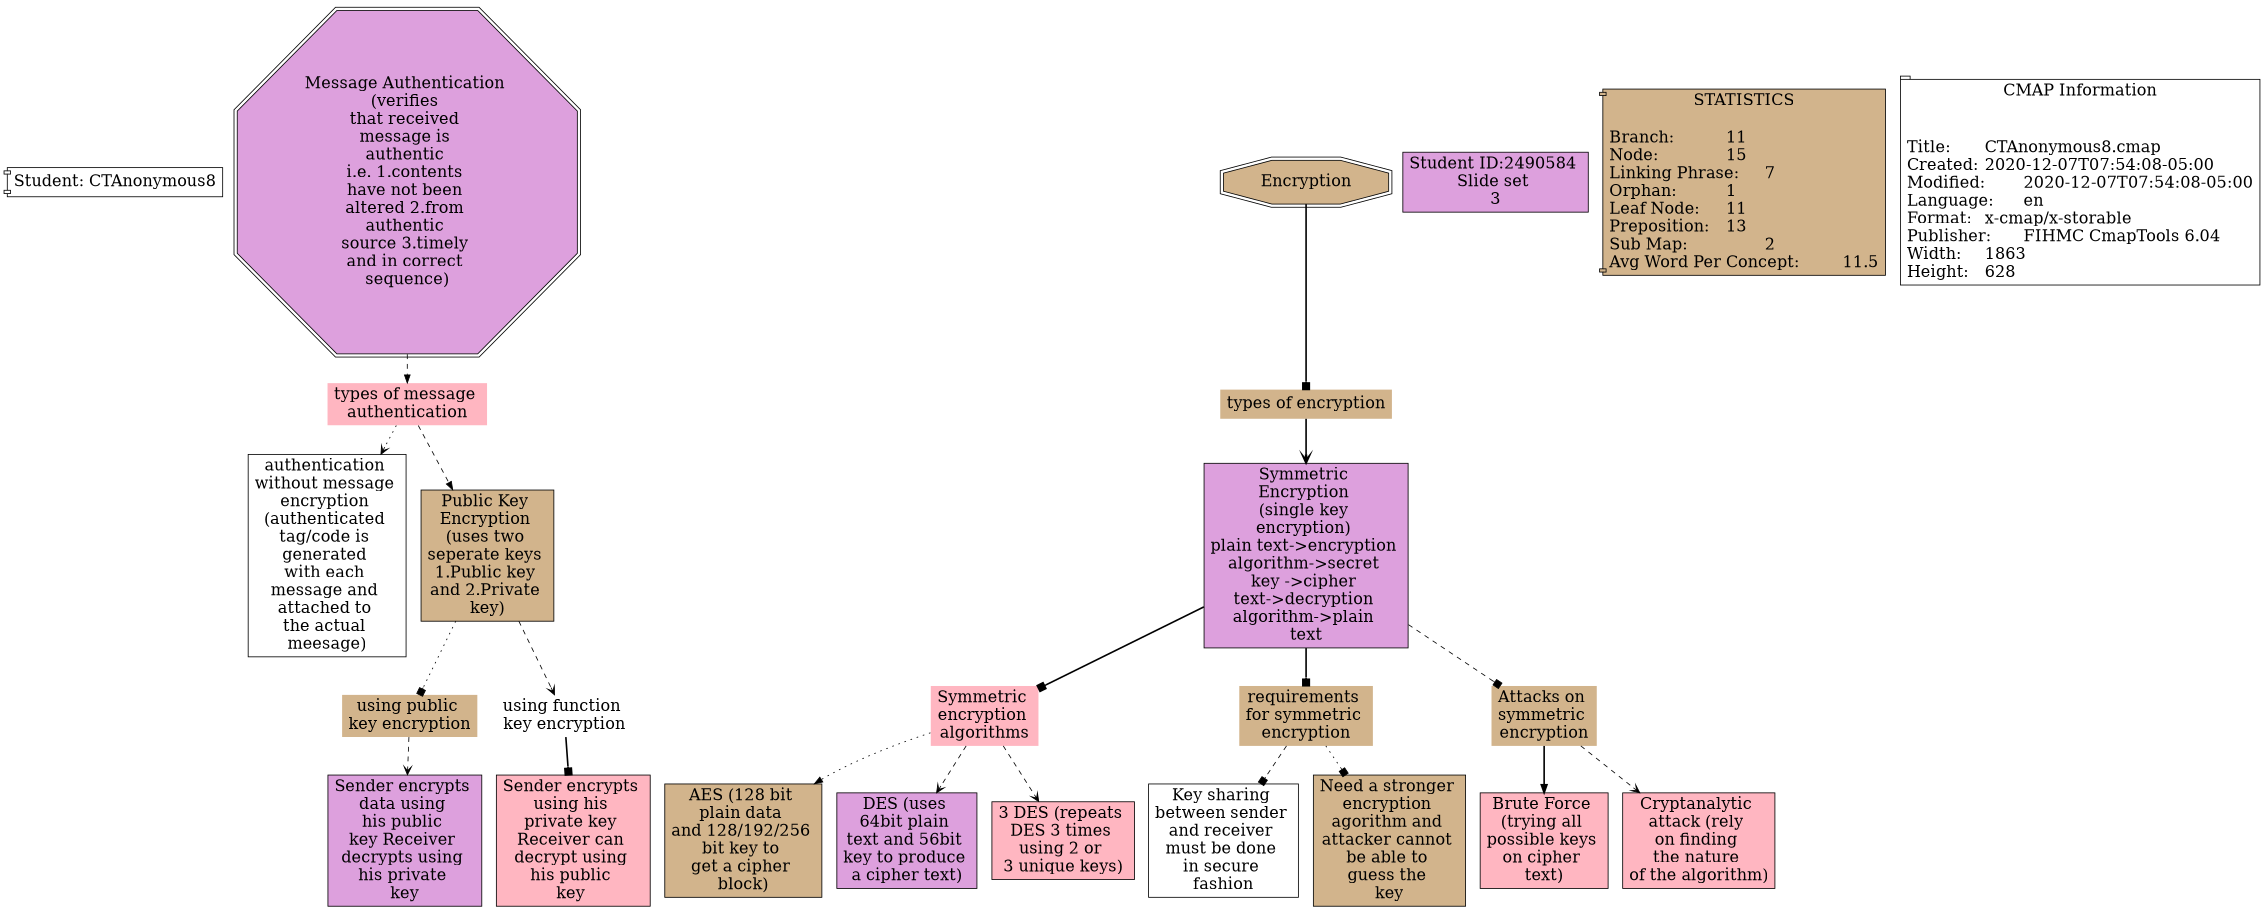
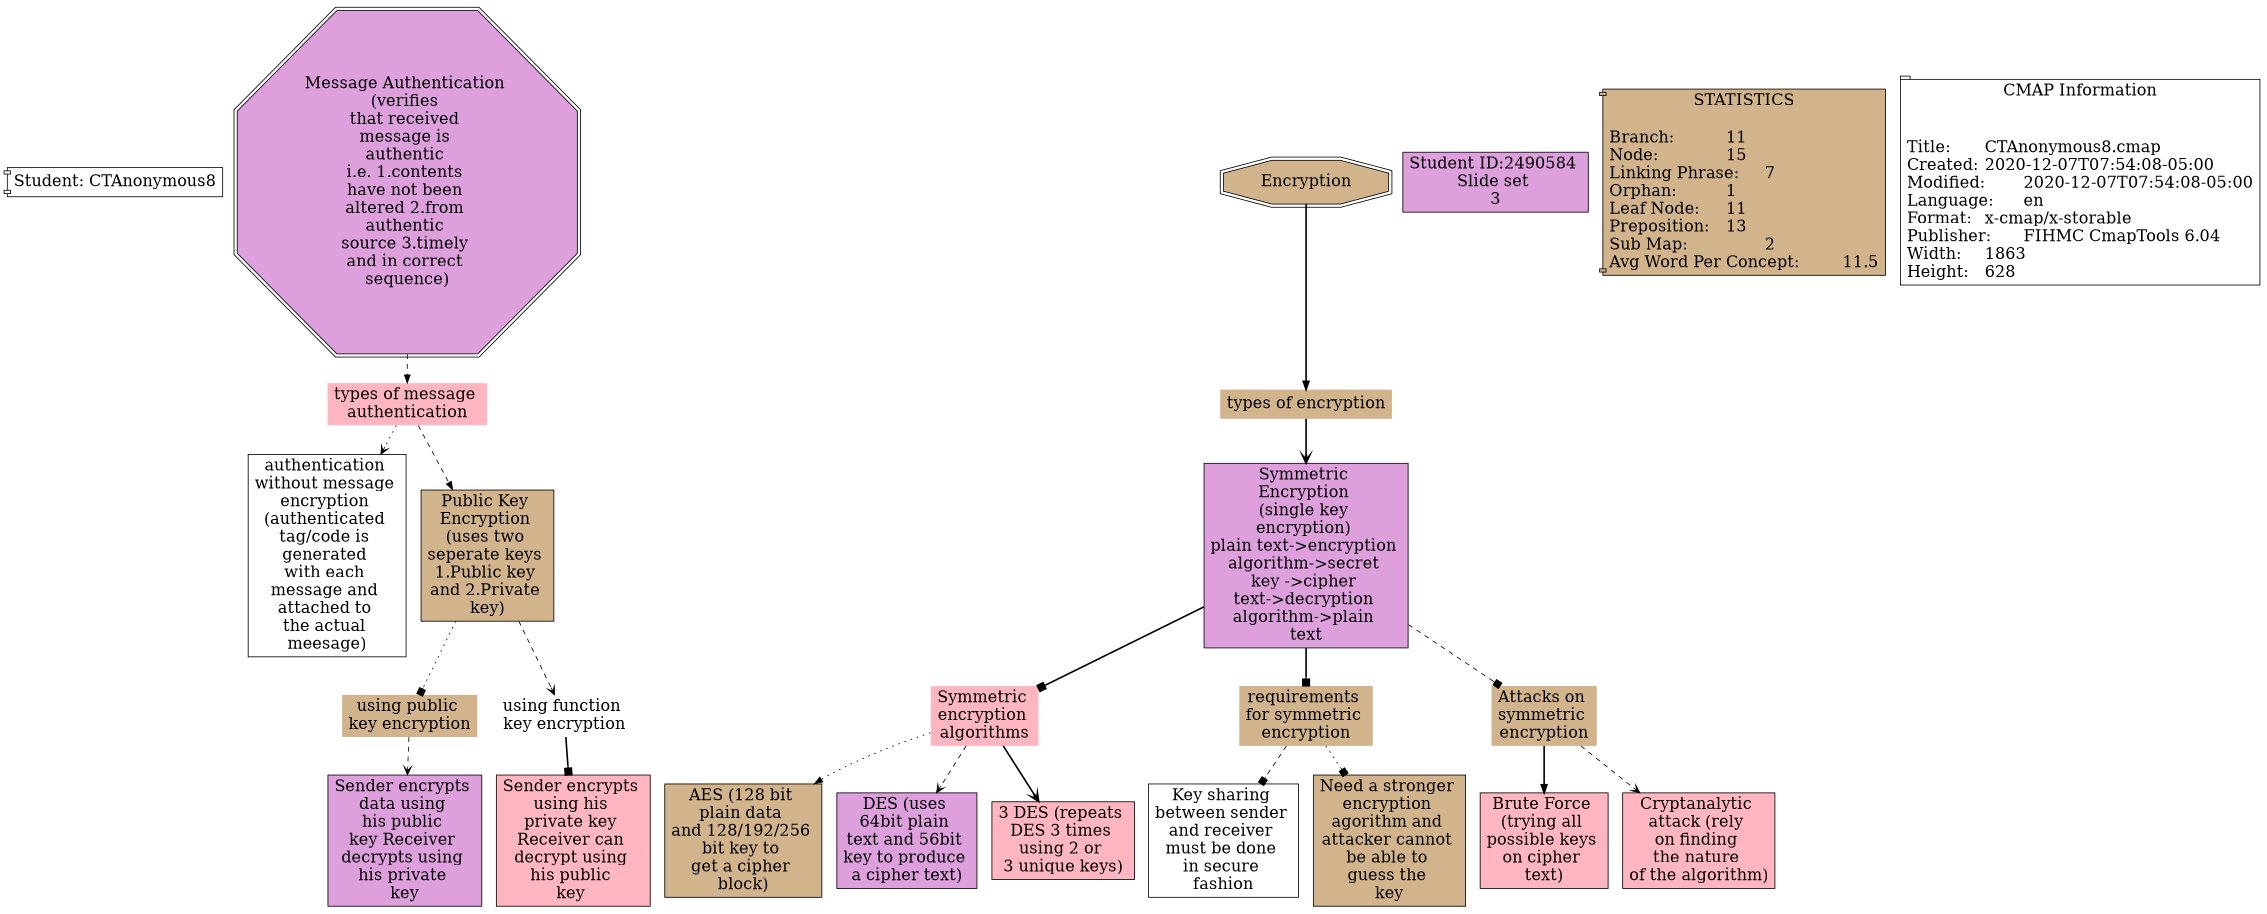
  digraph {
    node [fillcolor=tan fontsize=20 shape=rect style=filled]
    edge [arrowhead=vee constraint=true style=dashed]
    n1 [fillcolor=white label="Student: CTAnonymous8" shape=component]
    n2 [label="using public \nkey encryption\n" shape=none]
    n3 [fillcolor=plum label="Sender encrypts \ndata using \nhis public \nkey Receiver \ndecrypts using \nhis private \nkey"]
    n4 [fillcolor=plum label="Symmetric \nEncryption \n(single key \nencryption) \nplain text->encryption \nalgorithm->secret \nkey ->cipher \ntext->decryption \nalgorithm->plain \ntext"]
    n5 [fillcolor=lightpink label="Symmetric \nencryption \nalgorithms" shape=none]
    n6 [label="requirements \nfor symmetric \nencryption" shape=none]
    n7 [label="Attacks on \nsymmetric \nencryption" shape=none]
    n8 [label="AES (128 bit \nplain data \nand 128/192/256 \nbit key to \nget a cipher \nblock)"]
    n9 [fillcolor=plum label="DES (uses \n64bit plain \ntext and 56bit \nkey to produce \na cipher text)\n"]
    n10 [fillcolor=lightpink label="3 DES (repeats \nDES 3 times \nusing 2 or \n3 unique keys)\n"]
    n11 [fillcolor=white label="Key sharing \nbetween sender \nand receiver \nmust be done \nin secure \nfashion"]
    n12 [label="Need a stronger \nencryption \nagorithm and \nattacker cannot \nbe able to \nguess the \nkey"]
    n13 [fillcolor=lightpink label="Brute Force \n(trying all \npossible keys \non cipher \ntext)"]
    n14 [fillcolor=lightpink label="Cryptanalytic \nattack (rely \non finding \nthe nature \nof the algorithm)\n"]
    n15 [fillcolor=lightpink label="types of message \nauthentication" shape=none]
    n16 [fillcolor=white label="authentication \nwithout message \nencryption \n(authenticated \ntag/code is \ngenerated \nwith each \nmessage and \nattached to \nthe actual \nmeesage)"]
    n17 [label="Public Key \nEncryption \n(uses two \nseperate keys \n1.Public key \nand 2.Private \nkey)"]
    n18 [fillcolor=white label="using function \nkey encryption\n" shape=none]
    n19 [fillcolor=plum label="Message Authentication \n(verifies \nthat received \nmessage is \nauthentic \ni.e. 1.contents \nhave not been \naltered 2.from \nauthentic \nsource 3.timely \nand in correct \nsequence)" shape=doubleoctagon]
    n20 [fillcolor=lightpink label="Sender encrypts \nusing his \nprivate key \nReceiver can \ndecrypt using \nhis public \nkey "]
    n21 [label="types of encryption\n" shape=none]
    n22 [label=Encryption shape=doubleoctagon]
    n23 [fillcolor=plum label="Student ID:2490584 \nSlide set \n3"]
    n24 [Gsplines=true label="STATISTICS\n\lBranch:		11\lNode:		15\lLinking Phrase:	7\lOrphan:		1\lLeaf Node:	11\lPreposition:	13\lSub Map:		2\lAvg Word Per Concept:	11.5\l" shape=component]
    n25 [Gsplines=true fillcolor=white label="CMAP Information\n\n\lTitle:	CTAnonymous8.cmap\lCreated:	2020-12-07T07:54:08-05:00\lModified:	2020-12-07T07:54:08-05:00\lLanguage:	en\lFormat:	x-cmap/x-storable\lPublisher:	FIHMC CmapTools 6.04\lWidth:	1863\lHeight:	628\l" shape=tab]
    n2 -> n3
    n4 -> n5 [arrowhead=box style=bold]
    n4 -> n6 [arrowhead=box style=bold]
    n4 -> n7 [arrowhead=box]
    n5 -> n8 [arrowhead=normal style=dotted]
    n5 -> n9
-   n5 -> n10
+   n5 -> n10 [style=bold]
    n6 -> n11 [arrowhead=box]
    n6 -> n12 [arrowhead=box style=dotted]
    n7 -> n13 [arrowhead=normal style=bold]
    n7 -> n14
    n15 -> n16 [style=dotted]
    n15 -> n17 [arrowhead=normal]
    n17 -> n2 [arrowhead=box style=dotted]
    n17 -> n18
    n18 -> n20 [arrowhead=box style=bold]
    n19 -> n15 [arrowhead=normal]
    n21 -> n4 [style=bold]
-   n22 -> n21 [arrowhead=box style=bold]
+   n22 -> n21 [arrowhead=normal style=bold]
  }
